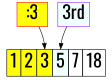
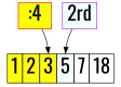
  digraph {
    fontname=Oswald
    node [fontname=Oswald fontsize=32 shape=box style=filled]
    edge [fontname=Oswald]
    n1 [fillcolor=white label=<<table border="0" cellspacing="0" cellpadding="5">             <tr>                 <td port="p0" border="1" bgcolor="yellow">1</td>                 <td port="p1" border="1" bgcolor="yellow">2</td>                 <td port="p2" border="1" bgcolor="yellow">3</td>                 <td port="p3" border="1" bgcolor="azure">5</td>                 <td port="p4" border="1">7</td>                 <td port="p5" border="1">18</td>             </tr>         </table>> shape=none]
-   n2 [color=red fillcolor=yellow label=":3"]
-   n3 [color=purple fillcolor=azure label="3rd"]
+   n2 [color=red fillcolor=yellow label=":4"]
+   n3 [color=purple fillcolor=azure label="2rd"]
    n2 -> n1 [headport=p2]
    n3 -> n1 [headport=p3]
  }
